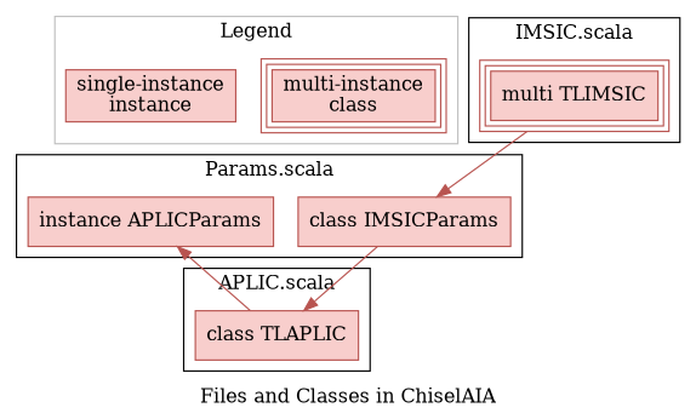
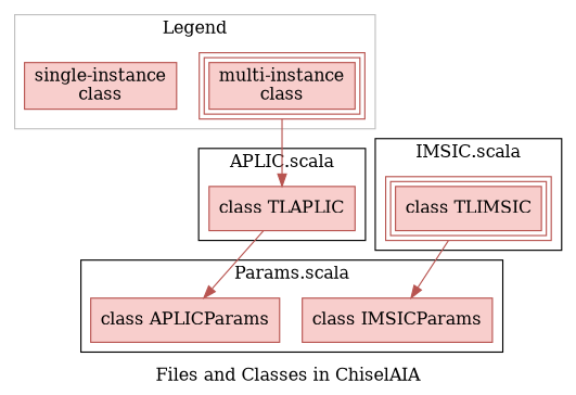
  digraph {
    label="Files and Classes in ChiselAIA"
    node [color="#B85450" fillcolor="#F8CECC" shape=box style=filled]
    edge [color="#B85450"]
    n1 [label="class IMSICParams"]
-   n2 [label="instance APLICParams"]
-   n3 [label="single-instance\ninstance"]
+   n2 [label="class APLICParams"]
+   n3 [label="single-instance\nclass"]
    n4 [label="multi-instance\nclass" peripheries=3]
    n5 [label="class TLAPLIC"]
-   n6 [label="multi TLIMSIC" peripheries=3]
+   n6 [label="class TLIMSIC" peripheries=3]
    subgraph sub_1 {
      cluster=True
      label="Params.scala"
      n1
      n2
    }
    subgraph sub_2 {
      cluster=True
      label=Legend
      pencolor=gray
      n3
      n4
    }
    subgraph sub_3 {
      cluster=True
      label="APLIC.scala"
      n5
    }
    subgraph sub_4 {
      cluster=True
      label="IMSIC.scala"
      n6
    }
-   n1 -> n5
+   n4 -> n5
    n3 -> n2 [color=transparent]
    n4 -> n1 [color=transparent]
    n5 -> n2
    n6 -> n1
  }
